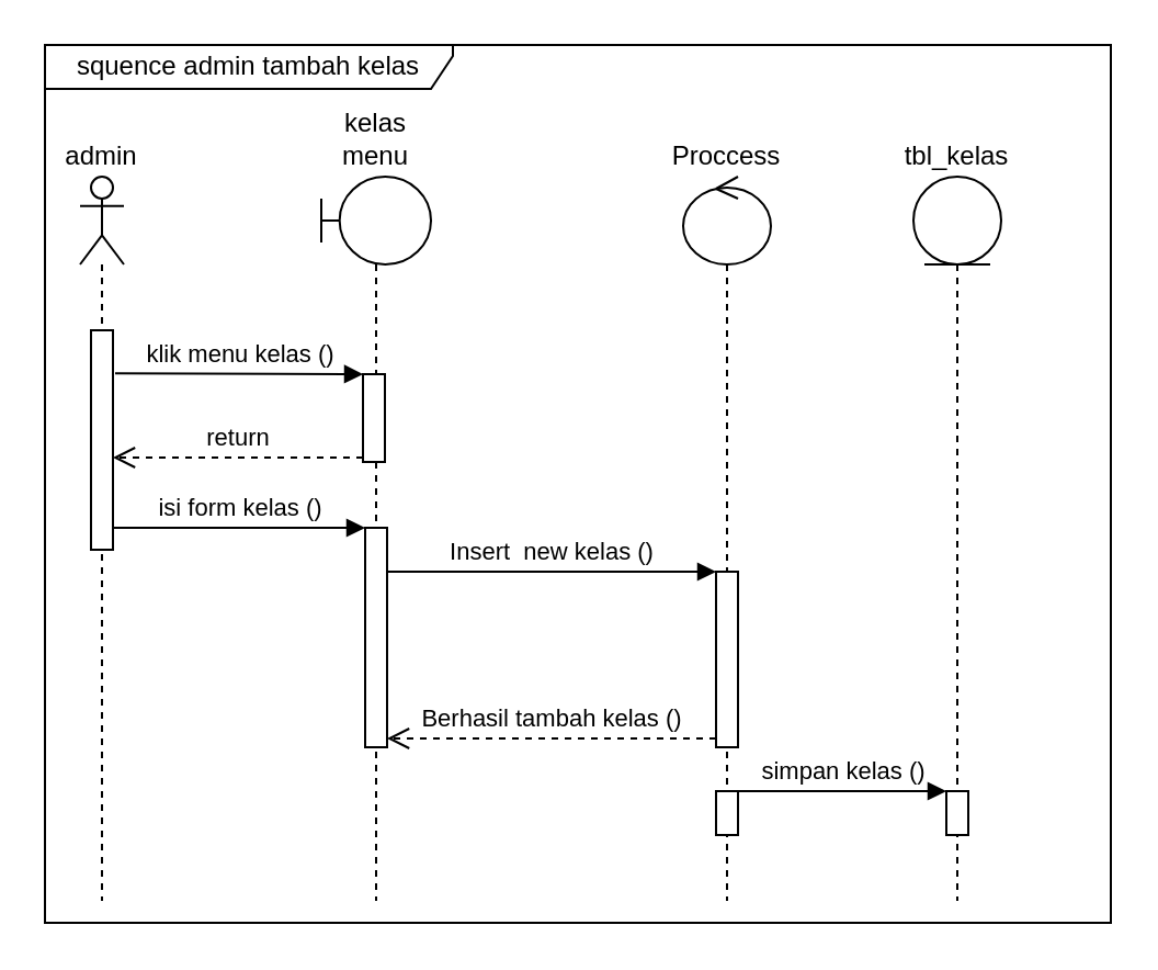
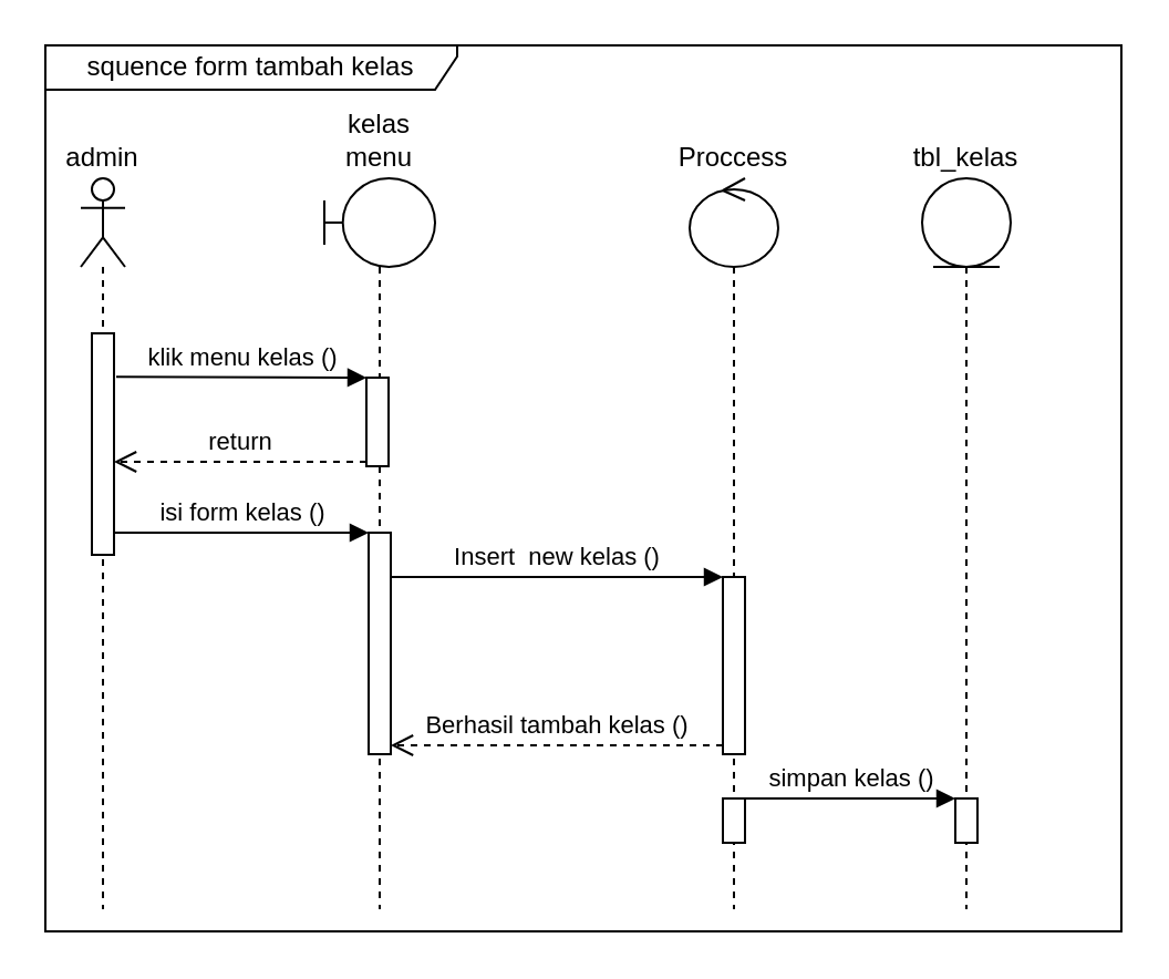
  <mxCell id="0" />
  <mxCell id="1" parent="0" />
  <mxCell id="2" value="kelas menu" style="shape=umlLifeline;participant=umlBoundary;perimeter=lifelinePerimeter;whiteSpace=wrap;html=1;container=1;collapsible=0;recursiveResize=0;verticalAlign=bottom;spacingTop=36;outlineConnect=0;labelPosition=center;verticalLabelPosition=top;align=center;fontSize=12;" vertex="1" parent="1"><mxGeometry x="146" y="80" width="50" height="330" as="geometry" /></mxCell>
  <mxCell id="3" value="" style="html=1;points=[];perimeter=orthogonalPerimeter;" vertex="1" parent="2"><mxGeometry x="19" y="90" width="10" height="40" as="geometry" /></mxCell>
  <mxCell id="4" value="" style="html=1;points=[];perimeter=orthogonalPerimeter;" vertex="1" parent="2"><mxGeometry x="20" y="160" width="10" height="100" as="geometry" /></mxCell>
  <mxCell id="5" value="Proccess" style="shape=umlLifeline;participant=umlControl;perimeter=lifelinePerimeter;whiteSpace=wrap;html=1;container=1;collapsible=0;recursiveResize=0;verticalAlign=bottom;spacingTop=36;outlineConnect=0;fontSize=12;labelPosition=center;verticalLabelPosition=top;align=center;" vertex="1" parent="1"><mxGeometry x="311" y="80" width="40" height="330" as="geometry" /></mxCell>
  <mxCell id="6" value="" style="html=1;points=[];perimeter=orthogonalPerimeter;" vertex="1" parent="5"><mxGeometry x="15" y="180" width="10" height="80" as="geometry" /></mxCell>
  <mxCell id="7" value="" style="html=1;points=[];perimeter=orthogonalPerimeter;" vertex="1" parent="5"><mxGeometry x="15" y="280" width="10" height="20" as="geometry" /></mxCell>
  <mxCell id="8" value="tbl_kelas" style="shape=umlLifeline;participant=umlEntity;perimeter=lifelinePerimeter;whiteSpace=wrap;html=1;container=1;collapsible=0;recursiveResize=0;verticalAlign=bottom;spacingTop=36;outlineConnect=0;fontSize=12;labelPosition=center;verticalLabelPosition=top;align=center;" vertex="1" parent="1"><mxGeometry x="416" y="80" width="40" height="330" as="geometry" /></mxCell>
  <mxCell id="9" value="" style="html=1;points=[];perimeter=orthogonalPerimeter;" vertex="1" parent="8"><mxGeometry x="15" y="280" width="10" height="20" as="geometry" /></mxCell>
  <mxCell id="10" value="admin" style="shape=umlLifeline;participant=umlActor;perimeter=lifelinePerimeter;whiteSpace=wrap;html=1;container=1;collapsible=0;recursiveResize=0;verticalAlign=bottom;spacingTop=36;outlineConnect=0;fontSize=12;labelPosition=center;verticalLabelPosition=top;align=center;" vertex="1" parent="1"><mxGeometry x="36" y="80" width="20" height="330" as="geometry" /></mxCell>
  <mxCell id="11" value="" style="html=1;points=[];perimeter=orthogonalPerimeter;fontSize=12;" vertex="1" parent="10"><mxGeometry x="5" y="70" width="10" height="100" as="geometry" /></mxCell>
  <mxCell id="12" value="klik menu kelas ()" style="html=1;verticalAlign=bottom;endArrow=block;entryX=0;entryY=0;rounded=0;exitX=1.1;exitY=0.196;exitDx=0;exitDy=0;exitPerimeter=0;" edge="1" target="3" parent="1" source="11"><mxGeometry relative="1" as="geometry"><mxPoint x="56" y="170" as="sourcePoint" /></mxGeometry></mxCell>
  <mxCell id="13" value="return" style="html=1;verticalAlign=bottom;endArrow=open;dashed=1;endSize=8;exitX=0;exitY=0.95;rounded=0;" edge="1" source="3" parent="1" target="11"><mxGeometry relative="1" as="geometry"><mxPoint x="155" y="246" as="targetPoint" /></mxGeometry></mxCell>
  <mxCell id="14" value="isi form kelas ()" style="html=1;verticalAlign=bottom;endArrow=block;entryX=0;entryY=0;rounded=0;" edge="1" target="4" parent="1" source="11"><mxGeometry relative="1" as="geometry"><mxPoint x="96" y="240" as="sourcePoint" /></mxGeometry></mxCell>
  <mxCell id="15" value="Insert&amp;nbsp; new kelas ()" style="html=1;verticalAlign=bottom;endArrow=block;entryX=0;entryY=0;rounded=0;" edge="1" target="6" parent="1" source="4"><mxGeometry relative="1" as="geometry"><mxPoint x="221" y="260" as="sourcePoint" /></mxGeometry></mxCell>
  <mxCell id="16" value="Berhasil tambah kelas ()" style="html=1;verticalAlign=bottom;endArrow=open;dashed=1;endSize=8;exitX=0;exitY=0.95;rounded=0;" edge="1" source="6" parent="1" target="4"><mxGeometry relative="1" as="geometry"><mxPoint x="221" y="336" as="targetPoint" /></mxGeometry></mxCell>
  <mxCell id="17" value="simpan kelas ()" style="html=1;verticalAlign=bottom;endArrow=block;entryX=0;entryY=0;rounded=0;" edge="1" target="9" parent="1" source="7"><mxGeometry relative="1" as="geometry"><mxPoint x="461" y="360" as="sourcePoint" /></mxGeometry></mxCell>
- <mxCell id="18" value="squence admin tambah kelas" style="shape=umlFrame;whiteSpace=wrap;html=1;width=186;height=20;" vertex="1" parent="1"><mxGeometry x="20" y="20" width="486" height="400" as="geometry" /></mxCell>
+ <mxCell id="18" value="squence form tambah kelas" style="shape=umlFrame;whiteSpace=wrap;html=1;width=186;height=20;" vertex="1" parent="1"><mxGeometry x="20" y="20" width="486" height="400" as="geometry" /></mxCell>
